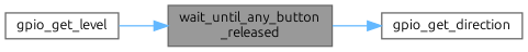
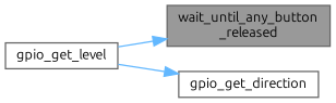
  digraph {
    fontname=Ubuntu
    rankdir=LR
    node [color=grey40 fillcolor=white fontname=Ubuntu fontsize=10 shape=box style=filled]
    edge [color=steelblue1 fontname=Ubuntu fontsize=10 labelfontname=Helvetica labelfontsize=10 style=solid]
    n1 [color=gray40 fillcolor=grey60 fontcolor=black height=0.2 label="wait_until_any_button\l_released" width=0.4]
    n2 [height=0.2 label=gpio_get_direction width=0.4]
    n3 [height=0.2 label=gpio_get_level width=0.4]
-   n1 -> n2
+   n3 -> n2
    n3 -> n1
  }
